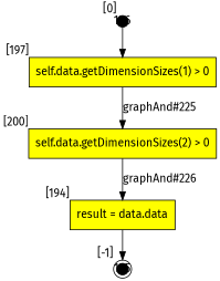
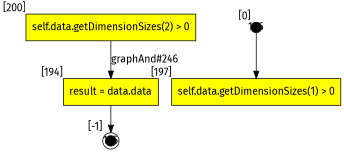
  digraph {
    fontname="Fira Sans"
    node [fillcolor=yellow fontname="Fira Sans" shape=box style=filled]
    edge [fontname="Fira Sans"]
    n1 [label="result = data.data" xlabel="[194]"]
    195 [fillcolor=black fixedsize=true height=.2 shape=doublecircle width=.2 xlabel="[-1]"]
    196 [fillcolor=black fixedsize=true height=.2 shape=circle width=.2 xlabel="[0]"]
    n4 [label="self.data.getDimensionSizes(1) > 0" xlabel="[197]"]
    n5 [label="self.data.getDimensionSizes(2) > 0" xlabel="[200]"]
    n1 -> 195
    196 -> n4
-   n4 -> n5 [label="graphAnd#225"]
-   n5 -> n1 [label="graphAnd#226"]
+   n5 -> n1 [label="graphAnd#246"]
  }
